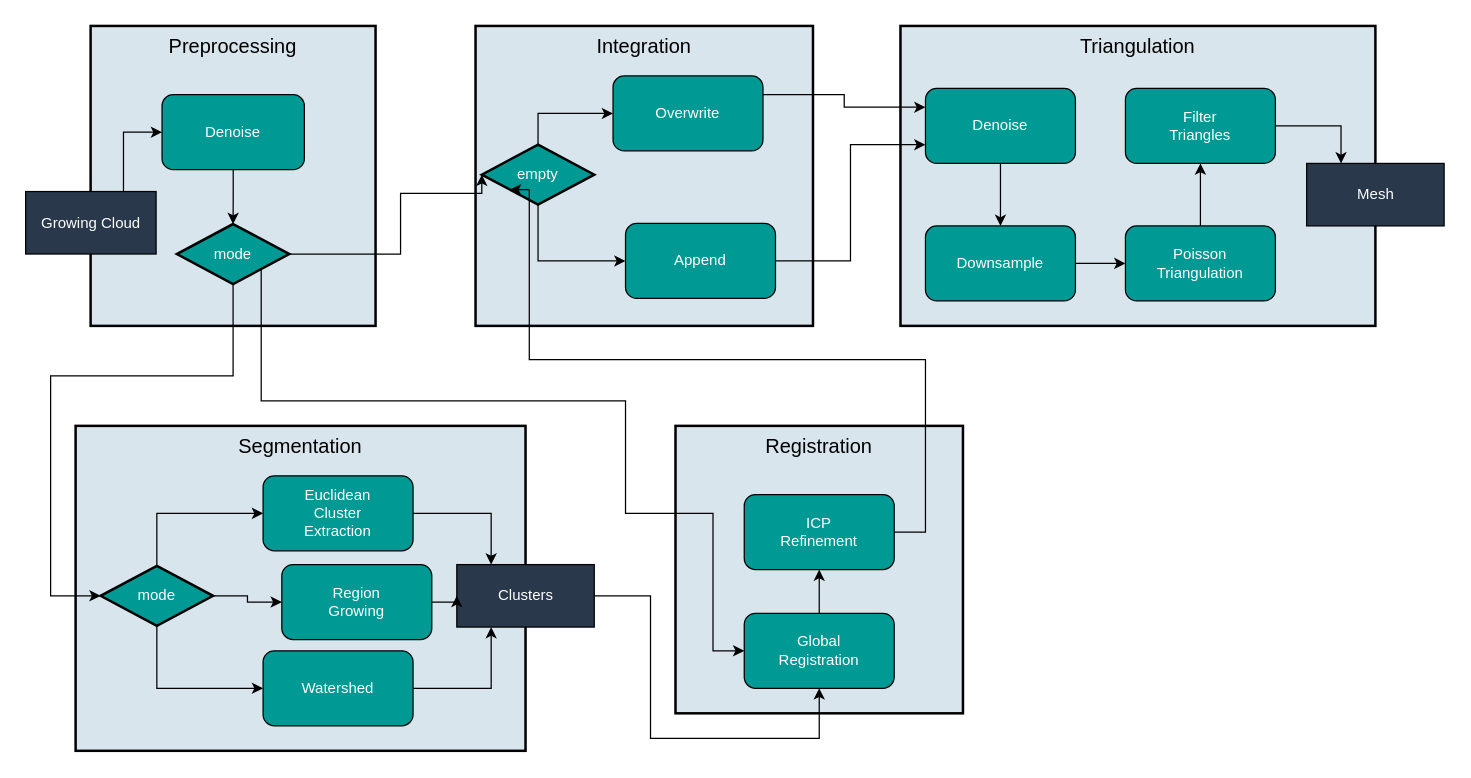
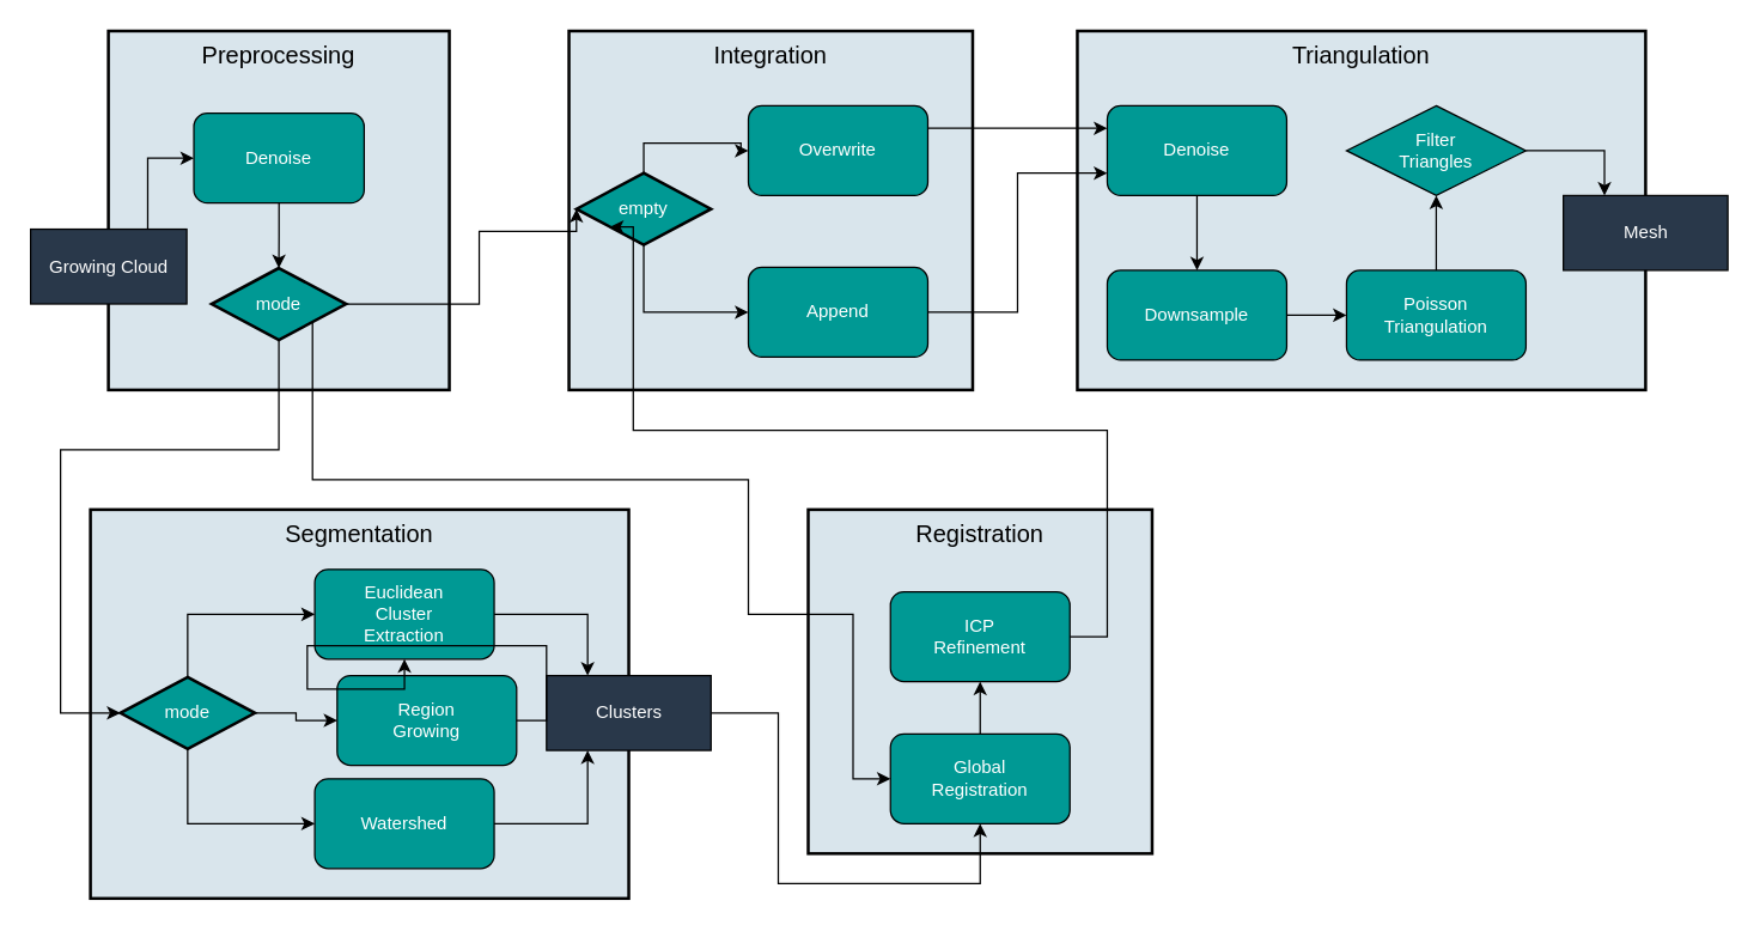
  <mxCell id="0" />
  <mxCell id="1" parent="0" />
  <mxCell id="2" value="" style="group" vertex="1" connectable="0" parent="1"><mxGeometry x="720" y="20" width="435" height="240" as="geometry" /></mxCell>
  <mxCell id="3" value="Triangulation" style="whiteSpace=wrap;html=1;glass=0;labelBackgroundColor=none;strokeColor=#000000;gradientColor=none;strokeWidth=2;verticalAlign=top;rounded=0;fontSize=16;fillColor=#d9e5ec;labelBorderColor=none;arcSize=14;" vertex="1" parent="2"><mxGeometry width="380" height="240" as="geometry" /></mxCell>
  <mxCell id="4" value="Mesh" style="html=1;glass=0;labelBackgroundColor=none;strokeColor=#000000;gradientColor=none;fillColor=#29384A;fontColor=#FFFFFF;" vertex="1" parent="2"><mxGeometry x="325" y="110" width="110" height="50" as="geometry" /></mxCell>
  <mxCell id="5" value="&lt;div&gt;&lt;font color=&quot;#FFFFFF&quot;&gt;Denoise&lt;/font&gt;&lt;/div&gt;" style="rounded=1;whiteSpace=wrap;html=1;glass=0;labelBackgroundColor=none;strokeColor=#000000;gradientColor=none;fillColor=#009994;" vertex="1" parent="2"><mxGeometry x="20" y="50" width="120" height="60" as="geometry" /></mxCell>
  <mxCell id="6" value="&lt;font color=&quot;#FFFFFF&quot;&gt;Downsample&lt;/font&gt;" style="rounded=1;whiteSpace=wrap;html=1;glass=0;labelBackgroundColor=none;strokeColor=#000000;gradientColor=none;fillColor=#009994;" vertex="1" parent="2"><mxGeometry x="20" y="160" width="120" height="60" as="geometry" /></mxCell>
  <mxCell id="7" style="edgeStyle=orthogonalEdgeStyle;rounded=0;orthogonalLoop=1;jettySize=auto;html=1;exitX=0.5;exitY=1;exitDx=0;exitDy=0;entryX=0.5;entryY=0;entryDx=0;entryDy=0;fontSize=16;fontColor=#FFFFFF;" edge="1" parent="2" source="5" target="6"><mxGeometry relative="1" as="geometry" /></mxCell>
  <mxCell id="8" value="&lt;font color=&quot;#FFFFFF&quot;&gt;Poisson&lt;br&gt;Triangulation&lt;br&gt;&lt;/font&gt;" style="rounded=1;whiteSpace=wrap;html=1;glass=0;labelBackgroundColor=none;strokeColor=#000000;gradientColor=none;fillColor=#009994;" vertex="1" parent="2"><mxGeometry x="180" y="160" width="120" height="60" as="geometry" /></mxCell>
  <mxCell id="9" style="edgeStyle=orthogonalEdgeStyle;rounded=0;orthogonalLoop=1;jettySize=auto;html=1;exitX=1;exitY=0.5;exitDx=0;exitDy=0;entryX=0;entryY=0.5;entryDx=0;entryDy=0;fontSize=16;fontColor=#FFFFFF;" edge="1" parent="2" source="6" target="8"><mxGeometry relative="1" as="geometry" /></mxCell>
  <mxCell id="10" style="edgeStyle=orthogonalEdgeStyle;rounded=0;orthogonalLoop=1;jettySize=auto;html=1;exitX=1;exitY=0.5;exitDx=0;exitDy=0;entryX=0.25;entryY=0;entryDx=0;entryDy=0;fontSize=16;fontColor=#FFFFFF;" edge="1" parent="2" source="11" target="4"><mxGeometry relative="1" as="geometry" /></mxCell>
- <mxCell id="11" value="&lt;div&gt;&lt;font color=&quot;#FFFFFF&quot;&gt;Filter&lt;/font&gt;&lt;/div&gt;&lt;div&gt;&lt;font color=&quot;#FFFFFF&quot;&gt;Triangles&lt;/font&gt;&lt;/div&gt;" style="rounded=1;whiteSpace=wrap;html=1;glass=0;labelBackgroundColor=none;strokeColor=#000000;gradientColor=none;fillColor=#009994;" vertex="1" parent="2"><mxGeometry x="180" y="50" width="120" height="60" as="geometry" /></mxCell>
+ <mxCell id="11" value="&lt;div&gt;&lt;font color=&quot;#FFFFFF&quot;&gt;Filter&lt;/font&gt;&lt;/div&gt;&lt;div&gt;&lt;font color=&quot;#FFFFFF&quot;&gt;Triangles&lt;/font&gt;&lt;/div&gt;" style="rhombus;whiteSpace=wrap;html=1;glass=0;labelBackgroundColor=none;strokeColor=#000000;gradientColor=none;fillColor=#009994;" vertex="1" parent="2"><mxGeometry x="180" y="50" width="120" height="60" as="geometry" /></mxCell>
  <mxCell id="12" style="edgeStyle=orthogonalEdgeStyle;rounded=0;orthogonalLoop=1;jettySize=auto;html=1;exitX=0.5;exitY=0;exitDx=0;exitDy=0;entryX=0.5;entryY=1;entryDx=0;entryDy=0;fontSize=16;fontColor=#FFFFFF;" edge="1" parent="2" source="8" target="11"><mxGeometry relative="1" as="geometry" /></mxCell>
  <mxCell id="13" value="" style="group" vertex="1" connectable="0" parent="1"><mxGeometry x="540" y="340" width="230" height="230" as="geometry" /></mxCell>
  <mxCell id="14" value="&lt;div&gt;Registration&lt;/div&gt;" style="whiteSpace=wrap;html=1;glass=0;labelBackgroundColor=none;strokeColor=#000000;gradientColor=none;strokeWidth=2;verticalAlign=top;rounded=0;fontSize=16;fillColor=#d9e5ec;labelBorderColor=none;arcSize=14;" vertex="1" parent="13"><mxGeometry width="230" height="230" as="geometry" /></mxCell>
  <mxCell id="15" style="edgeStyle=orthogonalEdgeStyle;rounded=0;orthogonalLoop=1;jettySize=auto;html=1;exitX=0.5;exitY=0;exitDx=0;exitDy=0;entryX=0.5;entryY=1;entryDx=0;entryDy=0;fontSize=12;fontColor=#000000;" edge="1" parent="13" source="16" target="17"><mxGeometry relative="1" as="geometry" /></mxCell>
  <mxCell id="16" value="&lt;div&gt;&lt;font color=&quot;#FFFFFF&quot;&gt;Global&lt;/font&gt;&lt;/div&gt;&lt;div&gt;&lt;font color=&quot;#FFFFFF&quot;&gt;Registration&lt;/font&gt;&lt;/div&gt;" style="rounded=1;whiteSpace=wrap;html=1;glass=0;labelBackgroundColor=none;strokeColor=#000000;gradientColor=none;fillColor=#009994;" vertex="1" parent="13"><mxGeometry x="55" y="150" width="120" height="60" as="geometry" /></mxCell>
  <mxCell id="17" value="&lt;div&gt;&lt;font color=&quot;#FFFFFF&quot;&gt;ICP&lt;/font&gt;&lt;/div&gt;&lt;div&gt;&lt;font color=&quot;#FFFFFF&quot;&gt;Refinement&lt;/font&gt;&lt;/div&gt;" style="rounded=1;whiteSpace=wrap;html=1;glass=0;labelBackgroundColor=none;strokeColor=#000000;gradientColor=none;fillColor=#009994;" vertex="1" parent="13"><mxGeometry x="55" y="55" width="120" height="60" as="geometry" /></mxCell>
  <mxCell id="18" value="" style="group" vertex="1" connectable="0" parent="1"><mxGeometry x="380" y="20" width="270" height="240" as="geometry" /></mxCell>
  <mxCell id="19" value="&lt;div&gt;Integration&lt;/div&gt;" style="whiteSpace=wrap;html=1;glass=0;labelBackgroundColor=none;strokeColor=#000000;gradientColor=none;strokeWidth=2;verticalAlign=top;rounded=0;fontSize=16;fillColor=#d9e5ec;labelBorderColor=none;arcSize=14;" vertex="1" parent="18"><mxGeometry width="270" height="240" as="geometry" /></mxCell>
  <mxCell id="20" value="&lt;div style=&quot;font-size: 12px;&quot; align=&quot;center&quot;&gt;&lt;font style=&quot;font-size: 12px;&quot;&gt;empty&lt;/font&gt;&lt;/div&gt;" style="rhombus;whiteSpace=wrap;html=1;rounded=0;glass=0;labelBackgroundColor=none;strokeColor=#000000;strokeWidth=2;fillColor=#009994;gradientColor=none;fontSize=12;fontColor=#FFFFFF;align=center;" vertex="1" parent="18"><mxGeometry x="5" y="95" width="90" height="48" as="geometry" /></mxCell>
- <mxCell id="21" value="&lt;font color=&quot;#FFFFFF&quot;&gt;Overwrite&lt;/font&gt;" style="rounded=1;whiteSpace=wrap;html=1;glass=0;labelBackgroundColor=none;strokeColor=#000000;gradientColor=none;fillColor=#009994;" vertex="1" parent="18"><mxGeometry x="110" y="40" width="120" height="60" as="geometry" /></mxCell>
+ <mxCell id="21" value="&lt;font color=&quot;#FFFFFF&quot;&gt;Overwrite&lt;/font&gt;" style="rounded=1;whiteSpace=wrap;html=1;glass=0;labelBackgroundColor=none;strokeColor=#000000;gradientColor=none;fillColor=#009994;" vertex="1" parent="18"><mxGeometry x="120" y="50" width="120" height="60" as="geometry" /></mxCell>
  <mxCell id="22" style="edgeStyle=orthogonalEdgeStyle;rounded=0;orthogonalLoop=1;jettySize=auto;html=1;exitX=0.5;exitY=0;exitDx=0;exitDy=0;entryX=0;entryY=0.5;entryDx=0;entryDy=0;fontSize=16;fontColor=#FFFFFF;" edge="1" parent="18" source="20" target="21"><mxGeometry relative="1" as="geometry" /></mxCell>
  <mxCell id="23" value="&lt;div&gt;&lt;font color=&quot;#FFFFFF&quot;&gt;Append&lt;/font&gt;&lt;/div&gt;" style="rounded=1;whiteSpace=wrap;html=1;glass=0;labelBackgroundColor=none;strokeColor=#000000;gradientColor=none;fillColor=#009994;" vertex="1" parent="18"><mxGeometry x="120" y="158" width="120" height="60" as="geometry" /></mxCell>
  <mxCell id="24" style="edgeStyle=orthogonalEdgeStyle;rounded=0;orthogonalLoop=1;jettySize=auto;html=1;exitX=0.5;exitY=1;exitDx=0;exitDy=0;entryX=0;entryY=0.5;entryDx=0;entryDy=0;fontSize=16;fontColor=#FFFFFF;" edge="1" parent="18" source="20" target="23"><mxGeometry relative="1" as="geometry" /></mxCell>
  <mxCell id="25" value="" style="group" vertex="1" connectable="0" parent="1"><mxGeometry x="60" y="340" width="415" height="260" as="geometry" /></mxCell>
  <mxCell id="26" value="Segmentation" style="whiteSpace=wrap;html=1;glass=0;labelBackgroundColor=none;strokeColor=#000000;gradientColor=none;strokeWidth=2;verticalAlign=top;rounded=0;fontSize=16;fillColor=#d9e5ec;labelBorderColor=none;arcSize=14;" vertex="1" parent="25"><mxGeometry width="360" height="260" as="geometry" /></mxCell>
  <mxCell id="27" value="&lt;font color=&quot;#FFFFFF&quot;&gt;Euclidean&lt;br&gt;Cluster&lt;br&gt;Extraction&lt;br&gt;&lt;/font&gt;" style="rounded=1;whiteSpace=wrap;html=1;glass=0;labelBackgroundColor=none;strokeColor=#000000;gradientColor=none;fillColor=#009994;" vertex="1" parent="25"><mxGeometry x="150" y="40" width="120" height="60" as="geometry" /></mxCell>
  <mxCell id="28" value="&lt;font color=&quot;#FFFFFF&quot;&gt;Region&lt;br&gt;Growing&lt;/font&gt;" style="rounded=1;whiteSpace=wrap;html=1;glass=0;labelBackgroundColor=none;strokeColor=#000000;gradientColor=none;fillColor=#009994;" vertex="1" parent="25"><mxGeometry x="165" y="111" width="120" height="60" as="geometry" /></mxCell>
  <mxCell id="29" value="&lt;font color=&quot;#FFFFFF&quot;&gt;Watershed&lt;/font&gt;" style="rounded=1;whiteSpace=wrap;html=1;glass=0;labelBackgroundColor=none;strokeColor=#000000;gradientColor=none;fillColor=#009994;" vertex="1" parent="25"><mxGeometry x="150" y="180" width="120" height="60" as="geometry" /></mxCell>
  <mxCell id="30" style="edgeStyle=orthogonalEdgeStyle;rounded=0;orthogonalLoop=1;jettySize=auto;html=1;exitX=1;exitY=0.5;exitDx=0;exitDy=0;entryX=0;entryY=0.5;entryDx=0;entryDy=0;fontSize=16;fontColor=#FFFFFF;" edge="1" parent="25" source="33" target="28"><mxGeometry relative="1" as="geometry" /></mxCell>
  <mxCell id="31" style="edgeStyle=orthogonalEdgeStyle;rounded=0;orthogonalLoop=1;jettySize=auto;html=1;exitX=0.5;exitY=0;exitDx=0;exitDy=0;entryX=0;entryY=0.5;entryDx=0;entryDy=0;fontSize=16;fontColor=#FFFFFF;" edge="1" parent="25" source="33" target="27"><mxGeometry relative="1" as="geometry" /></mxCell>
  <mxCell id="32" style="edgeStyle=orthogonalEdgeStyle;rounded=0;orthogonalLoop=1;jettySize=auto;html=1;exitX=0.5;exitY=1;exitDx=0;exitDy=0;entryX=0;entryY=0.5;entryDx=0;entryDy=0;fontSize=16;fontColor=#FFFFFF;" edge="1" parent="25" source="33" target="29"><mxGeometry relative="1" as="geometry" /></mxCell>
  <mxCell id="33" value="&lt;p style=&quot;line-height: 120%&quot;&gt;&lt;/p&gt;&lt;div style=&quot;font-size: 12px&quot;&gt;&lt;font style=&quot;font-size: 12px&quot; color=&quot;#FFFFFF&quot;&gt;mode&lt;/font&gt;&lt;/div&gt;&lt;p&gt;&lt;/p&gt;" style="rhombus;whiteSpace=wrap;html=1;rounded=0;glass=0;labelBackgroundColor=none;strokeColor=#000000;strokeWidth=2;fillColor=#009994;gradientColor=none;fontSize=16;fontColor=#FFFFFF;align=center;verticalAlign=middle;labelPosition=center;verticalLabelPosition=middle;" vertex="1" parent="25"><mxGeometry x="20" y="112" width="90" height="48" as="geometry" /></mxCell>
  <mxCell id="34" value="Clusters" style="html=1;glass=0;labelBackgroundColor=none;strokeColor=#000000;gradientColor=none;fillColor=#29384A;fontColor=#FFFFFF;" vertex="1" parent="25"><mxGeometry x="305" y="111" width="110" height="50" as="geometry" /></mxCell>
  <mxCell id="35" style="edgeStyle=orthogonalEdgeStyle;rounded=0;orthogonalLoop=1;jettySize=auto;html=1;exitX=1;exitY=0.5;exitDx=0;exitDy=0;entryX=0.25;entryY=0;entryDx=0;entryDy=0;fontSize=16;fontColor=#FFFFFF;" edge="1" parent="25" source="27" target="34"><mxGeometry relative="1" as="geometry" /></mxCell>
- <mxCell id="36" style="edgeStyle=orthogonalEdgeStyle;rounded=0;orthogonalLoop=1;jettySize=auto;html=1;exitX=1;exitY=0.5;exitDx=0;exitDy=0;entryX=0;entryY=0.5;entryDx=0;entryDy=0;fontSize=16;fontColor=#FFFFFF;" edge="1" parent="25" source="28" target="34"><mxGeometry relative="1" as="geometry" /></mxCell>
+ <mxCell id="36" style="edgeStyle=orthogonalEdgeStyle;rounded=0;orthogonalLoop=1;jettySize=auto;html=1;exitX=1;exitY=0.5;exitDx=0;exitDy=0;fontSize=16;fontColor=#FFFFFF;" edge="1" parent="25" source="28" target="27"><mxGeometry relative="1" as="geometry" /></mxCell>
  <mxCell id="37" style="edgeStyle=orthogonalEdgeStyle;rounded=0;orthogonalLoop=1;jettySize=auto;html=1;exitX=1;exitY=0.5;exitDx=0;exitDy=0;entryX=0.25;entryY=1;entryDx=0;entryDy=0;fontSize=16;fontColor=#FFFFFF;" edge="1" parent="25" source="29" target="34"><mxGeometry relative="1" as="geometry" /></mxCell>
  <mxCell id="38" value="" style="group" vertex="1" connectable="0" parent="1"><mxGeometry x="20" y="20" width="280" height="240" as="geometry" /></mxCell>
  <mxCell id="39" value="Preprocessing" style="rounded=0;absoluteArcSize=1;arcSize=14;strokeWidth=2;verticalAlign=top;labelBackgroundColor=none;labelBorderColor=none;html=1;whiteSpace=wrap;gradientColor=none;strokeColor=#000000;glass=0;fontSize=16;fillColor=#d9e5ec;" vertex="1" parent="38"><mxGeometry x="52" width="228" height="240" as="geometry" /></mxCell>
  <mxCell id="40" value="&lt;div&gt;Growing Cloud&lt;/div&gt;" style="html=1;glass=0;labelBackgroundColor=none;strokeColor=#000000;gradientColor=none;fillColor=#29384A;fontColor=#FFFFFF;" vertex="1" parent="38"><mxGeometry y="132.5" width="104.407" height="50" as="geometry" /></mxCell>
  <mxCell id="41" value="&lt;div&gt;&lt;font color=&quot;#FFFFFF&quot;&gt;Denoise&lt;/font&gt;&lt;/div&gt;" style="rounded=1;whiteSpace=wrap;html=1;glass=0;labelBackgroundColor=none;strokeColor=#000000;gradientColor=none;fillColor=#009994;" vertex="1" parent="38"><mxGeometry x="109.153" y="55" width="113.898" height="60" as="geometry" /></mxCell>
  <mxCell id="42" style="edgeStyle=orthogonalEdgeStyle;rounded=0;orthogonalLoop=1;jettySize=auto;html=1;exitX=0.75;exitY=0;exitDx=0;exitDy=0;entryX=0;entryY=0.5;entryDx=0;entryDy=0;fontSize=16;fontColor=#FFFFFF;" edge="1" parent="38" source="40" target="41"><mxGeometry relative="1" as="geometry" /></mxCell>
  <mxCell id="43" value="&lt;p style=&quot;line-height: 120%&quot;&gt;&lt;/p&gt;&lt;div style=&quot;font-size: 12px&quot;&gt;&lt;font style=&quot;font-size: 12px&quot; color=&quot;#FFFFFF&quot;&gt;mode&lt;/font&gt;&lt;/div&gt;&lt;p&gt;&lt;/p&gt;" style="rhombus;whiteSpace=wrap;html=1;rounded=0;glass=0;labelBackgroundColor=none;strokeColor=#000000;strokeWidth=2;fillColor=#009994;gradientColor=none;fontSize=16;fontColor=#FFFFFF;align=center;verticalAlign=middle;labelPosition=center;verticalLabelPosition=middle;" vertex="1" parent="38"><mxGeometry x="121" y="158.5" width="90" height="48" as="geometry" /></mxCell>
  <mxCell id="44" style="edgeStyle=orthogonalEdgeStyle;rounded=0;orthogonalLoop=1;jettySize=auto;html=1;exitX=0.5;exitY=1;exitDx=0;exitDy=0;entryX=0.5;entryY=0;entryDx=0;entryDy=0;fontSize=12;fontColor=#FFFFFF;" edge="1" parent="38" source="41" target="43"><mxGeometry relative="1" as="geometry" /></mxCell>
  <mxCell id="45" style="edgeStyle=orthogonalEdgeStyle;rounded=0;orthogonalLoop=1;jettySize=auto;html=1;exitX=1;exitY=0.5;exitDx=0;exitDy=0;entryX=0;entryY=0.5;entryDx=0;entryDy=0;fontSize=12;fontColor=#FFFFFF;" edge="1" parent="1" source="43" target="20"><mxGeometry relative="1" as="geometry"><Array as="points"><mxPoint x="320" y="203" /><mxPoint x="320" y="154" /></Array></mxGeometry></mxCell>
  <mxCell id="46" style="edgeStyle=orthogonalEdgeStyle;rounded=0;orthogonalLoop=1;jettySize=auto;html=1;exitX=1;exitY=0.5;exitDx=0;exitDy=0;entryX=0.5;entryY=1;entryDx=0;entryDy=0;fontSize=12;fontColor=#000000;" edge="1" parent="1" source="34" target="16"><mxGeometry relative="1" as="geometry"><Array as="points"><mxPoint x="520" y="476" /><mxPoint x="520" y="590" /><mxPoint x="655" y="590" /></Array></mxGeometry></mxCell>
  <mxCell id="47" style="edgeStyle=orthogonalEdgeStyle;rounded=0;orthogonalLoop=1;jettySize=auto;html=1;exitX=0.5;exitY=1;exitDx=0;exitDy=0;entryX=0;entryY=0.5;entryDx=0;entryDy=0;fontSize=12;fontColor=#000000;" edge="1" parent="1" source="43" target="33"><mxGeometry relative="1" as="geometry"><Array as="points"><mxPoint x="186" y="300" /><mxPoint x="40" y="300" /><mxPoint x="40" y="476" /></Array></mxGeometry></mxCell>
  <mxCell id="48" style="edgeStyle=orthogonalEdgeStyle;rounded=0;orthogonalLoop=1;jettySize=auto;html=1;exitX=1;exitY=1;exitDx=0;exitDy=0;entryX=0;entryY=0.5;entryDx=0;entryDy=0;fontSize=12;fontColor=#000000;" edge="1" parent="1" source="43" target="16"><mxGeometry relative="1" as="geometry"><Array as="points"><mxPoint x="209" y="320" /><mxPoint x="500" y="320" /><mxPoint x="500" y="410" /><mxPoint x="570" y="410" /><mxPoint x="570" y="520" /></Array></mxGeometry></mxCell>
  <mxCell id="49" style="edgeStyle=orthogonalEdgeStyle;rounded=0;orthogonalLoop=1;jettySize=auto;html=1;exitX=1;exitY=0.5;exitDx=0;exitDy=0;entryX=0;entryY=1;entryDx=0;entryDy=0;fontSize=12;fontColor=#000000;" edge="1" parent="1" source="17" target="20"><mxGeometry relative="1" as="geometry"><Array as="points"><mxPoint x="740" y="425" /><mxPoint x="740" y="287" /><mxPoint x="423" y="287" /></Array></mxGeometry></mxCell>
  <mxCell id="50" style="edgeStyle=orthogonalEdgeStyle;rounded=0;orthogonalLoop=1;jettySize=auto;html=1;exitX=1;exitY=0.5;exitDx=0;exitDy=0;entryX=0;entryY=0.75;entryDx=0;entryDy=0;fontSize=12;fontColor=#000000;" edge="1" parent="1" source="23" target="5"><mxGeometry relative="1" as="geometry" /></mxCell>
  <mxCell id="51" style="edgeStyle=orthogonalEdgeStyle;rounded=0;orthogonalLoop=1;jettySize=auto;html=1;exitX=1;exitY=0.25;exitDx=0;exitDy=0;entryX=0;entryY=0.25;entryDx=0;entryDy=0;fontSize=12;fontColor=#000000;" edge="1" parent="1" source="21" target="5"><mxGeometry relative="1" as="geometry" /></mxCell>
